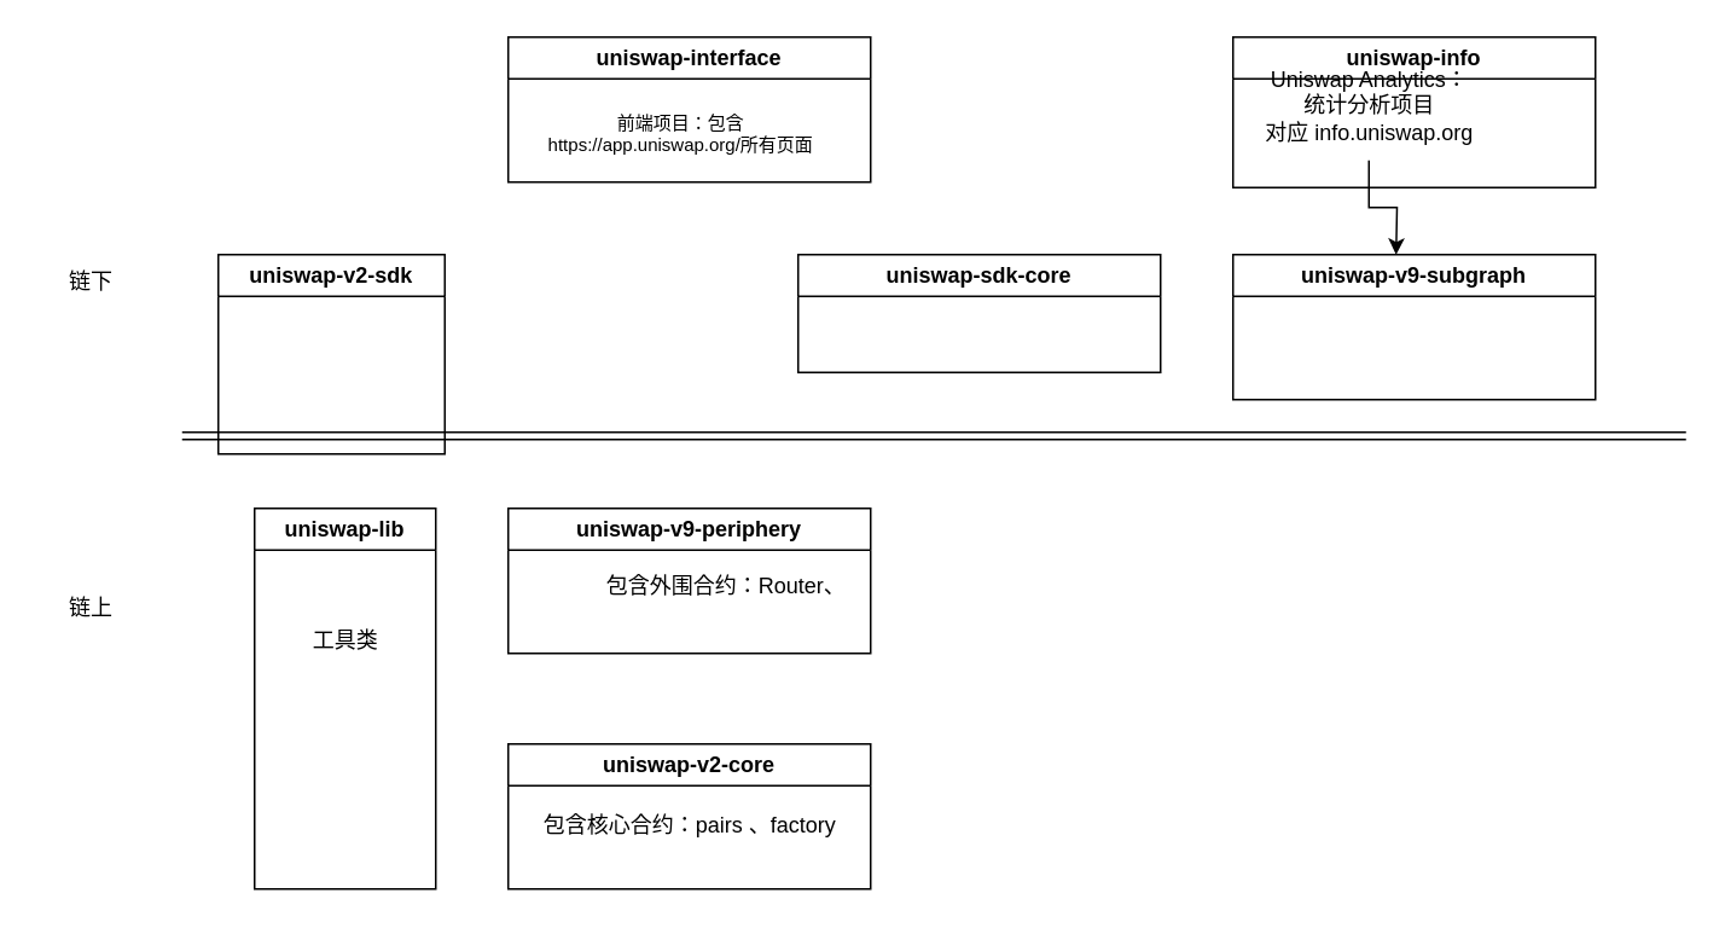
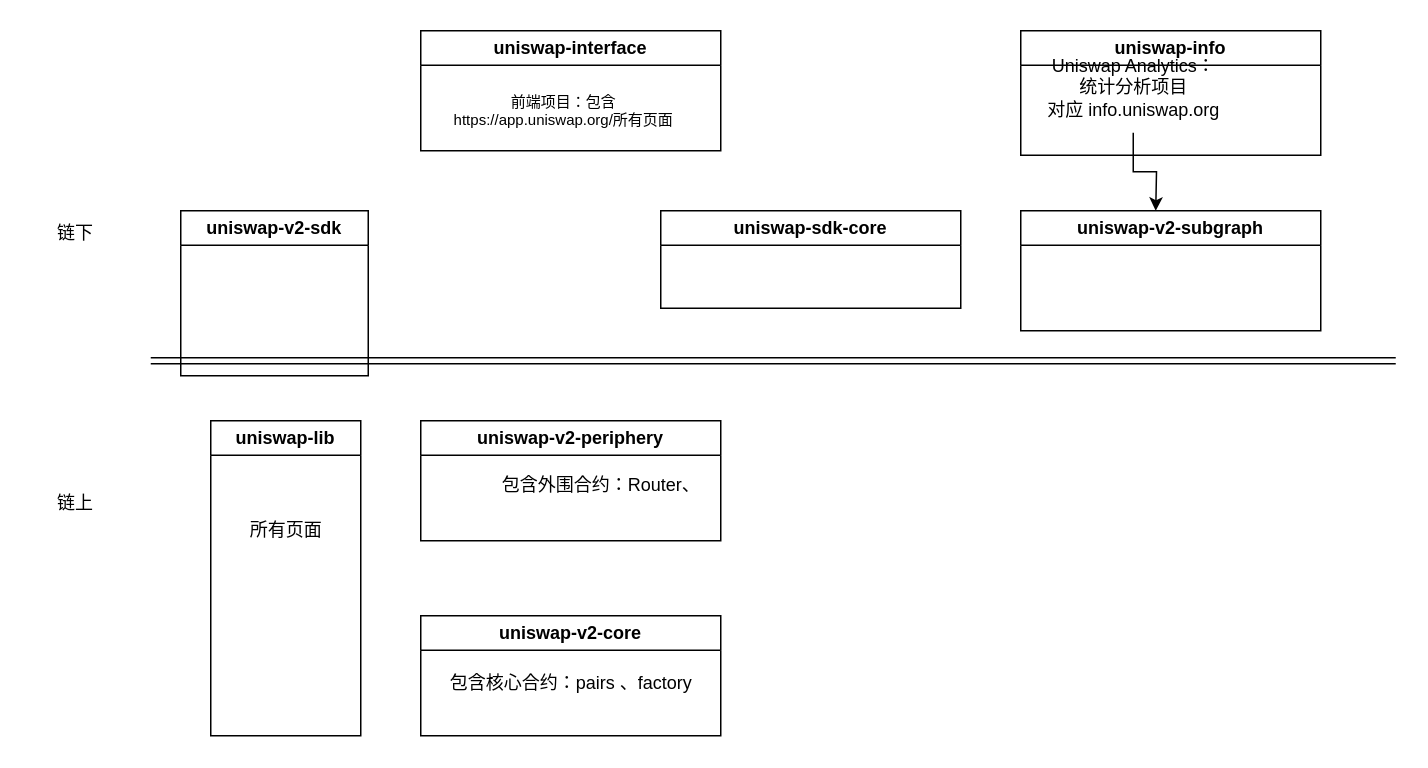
  <mxCell id="0" />
  <mxCell id="1" parent="0" />
  <mxCell id="2" value="uniswap-interface" style="swimlane;whiteSpace=wrap;html=1;" parent="1" vertex="1"><mxGeometry x="280" y="20" width="200" height="80" as="geometry" /></mxCell>
  <mxCell id="3" value="&lt;font style=&quot;font-size: 10px;&quot;&gt;前端项目：包含&lt;br style=&quot;font-size: 10px;&quot;&gt;https://app.uniswap.org/所有页面&lt;/font&gt;" style="text;html=1;align=center;verticalAlign=middle;resizable=0;points=[];autosize=1;strokeColor=none;fillColor=none;fontSize=10;" vertex="1" parent="2"><mxGeometry x="-5" y="33" width="200" height="40" as="geometry" /></mxCell>
  <mxCell id="4" value="uniswap-sdk-core" style="swimlane;whiteSpace=wrap;html=1;" parent="1" vertex="1"><mxGeometry x="440" y="140" width="200" height="65" as="geometry"><mxRectangle x="600" y="320" width="140" height="30" as="alternateBounds" /></mxGeometry></mxCell>
  <mxCell id="5" value="uniswap-v2-sdk" style="swimlane;whiteSpace=wrap;html=1;" parent="1" vertex="1"><mxGeometry x="120" y="140" width="125" height="110" as="geometry" /></mxCell>
- <mxCell id="6" value="uniswap-v9-periphery" style="swimlane;whiteSpace=wrap;html=1;" parent="1" vertex="1"><mxGeometry x="280" y="280" width="200" height="80" as="geometry" /></mxCell>
+ <mxCell id="6" value="uniswap-v2-periphery" style="swimlane;whiteSpace=wrap;html=1;" parent="1" vertex="1"><mxGeometry x="280" y="280" width="200" height="80" as="geometry" /></mxCell>
  <mxCell id="7" value="uniswap-v2-core" style="swimlane;whiteSpace=wrap;html=1;" parent="1" vertex="1"><mxGeometry x="280" y="410" width="200" height="80" as="geometry" /></mxCell>
  <mxCell id="8" value="包含核心合约：pairs 、factory" style="text;html=1;align=center;verticalAlign=middle;resizable=0;points=[];autosize=1;strokeColor=none;fillColor=none;" vertex="1" parent="7"><mxGeometry x="10" y="30" width="180" height="30" as="geometry" /></mxCell>
  <mxCell id="9" value="uniswap-lib" style="swimlane;whiteSpace=wrap;html=1;" parent="1" vertex="1"><mxGeometry x="140" y="280" width="100" height="210" as="geometry" /></mxCell>
- <mxCell id="10" value="工具类" style="text;html=1;align=center;verticalAlign=middle;resizable=0;points=[];autosize=1;strokeColor=none;fillColor=none;" vertex="1" parent="9"><mxGeometry x="20" y="58" width="60" height="30" as="geometry" /></mxCell>
+ <mxCell id="10" value="所有页面" style="text;html=1;align=center;verticalAlign=middle;resizable=0;points=[];autosize=1;strokeColor=none;fillColor=none;" vertex="1" parent="9"><mxGeometry x="20" y="58" width="60" height="30" as="geometry" /></mxCell>
  <mxCell id="11" value="uniswap-info" style="swimlane;whiteSpace=wrap;html=1;" parent="1" vertex="1"><mxGeometry x="680" y="20" width="200" height="83" as="geometry" /></mxCell>
  <mxCell id="12" value="Uniswap Analytics：&lt;br&gt;统计分析项目&lt;br&gt;对应 info.uniswap.org" style="text;html=1;align=center;verticalAlign=middle;resizable=0;points=[];autosize=1;strokeColor=none;fillColor=none;" vertex="1" parent="11"><mxGeometry x="5" y="8" width="140" height="60" as="geometry" /></mxCell>
- <mxCell id="13" value="uniswap-v9-subgraph" style="swimlane;whiteSpace=wrap;html=1;" parent="1" vertex="1"><mxGeometry x="680" y="140" width="200" height="80" as="geometry" /></mxCell>
+ <mxCell id="13" value="uniswap-v2-subgraph" style="swimlane;whiteSpace=wrap;html=1;" parent="1" vertex="1"><mxGeometry x="680" y="140" width="200" height="80" as="geometry" /></mxCell>
  <mxCell id="14" value="" style="shape=link;html=1;rounded=0;" parent="1" edge="1"><mxGeometry width="100" relative="1" as="geometry"><mxPoint x="100" y="240" as="sourcePoint" /><mxPoint x="930" y="240" as="targetPoint" /></mxGeometry></mxCell>
  <mxCell id="15" value="" style="edgeStyle=orthogonalEdgeStyle;rounded=0;orthogonalLoop=1;jettySize=auto;html=1;" edge="1" parent="1" source="12"><mxGeometry relative="1" as="geometry"><mxPoint x="770" y="140" as="targetPoint" /></mxGeometry></mxCell>
  <mxCell id="16" value="包含外围合约：Router、" style="text;html=1;align=center;verticalAlign=middle;resizable=0;points=[];autosize=1;strokeColor=none;fillColor=none;" vertex="1" parent="1"><mxGeometry x="320" y="308" width="160" height="30" as="geometry" /></mxCell>
  <mxCell id="17" value="链上" style="text;html=1;strokeColor=none;fillColor=none;align=center;verticalAlign=middle;whiteSpace=wrap;rounded=0;" vertex="1" parent="1"><mxGeometry x="20" y="320" width="60" height="30" as="geometry" /></mxCell>
  <mxCell id="18" value="链下" style="text;html=1;strokeColor=none;fillColor=none;align=center;verticalAlign=middle;whiteSpace=wrap;rounded=0;" vertex="1" parent="1"><mxGeometry x="20" y="140" width="60" height="30" as="geometry" /></mxCell>
